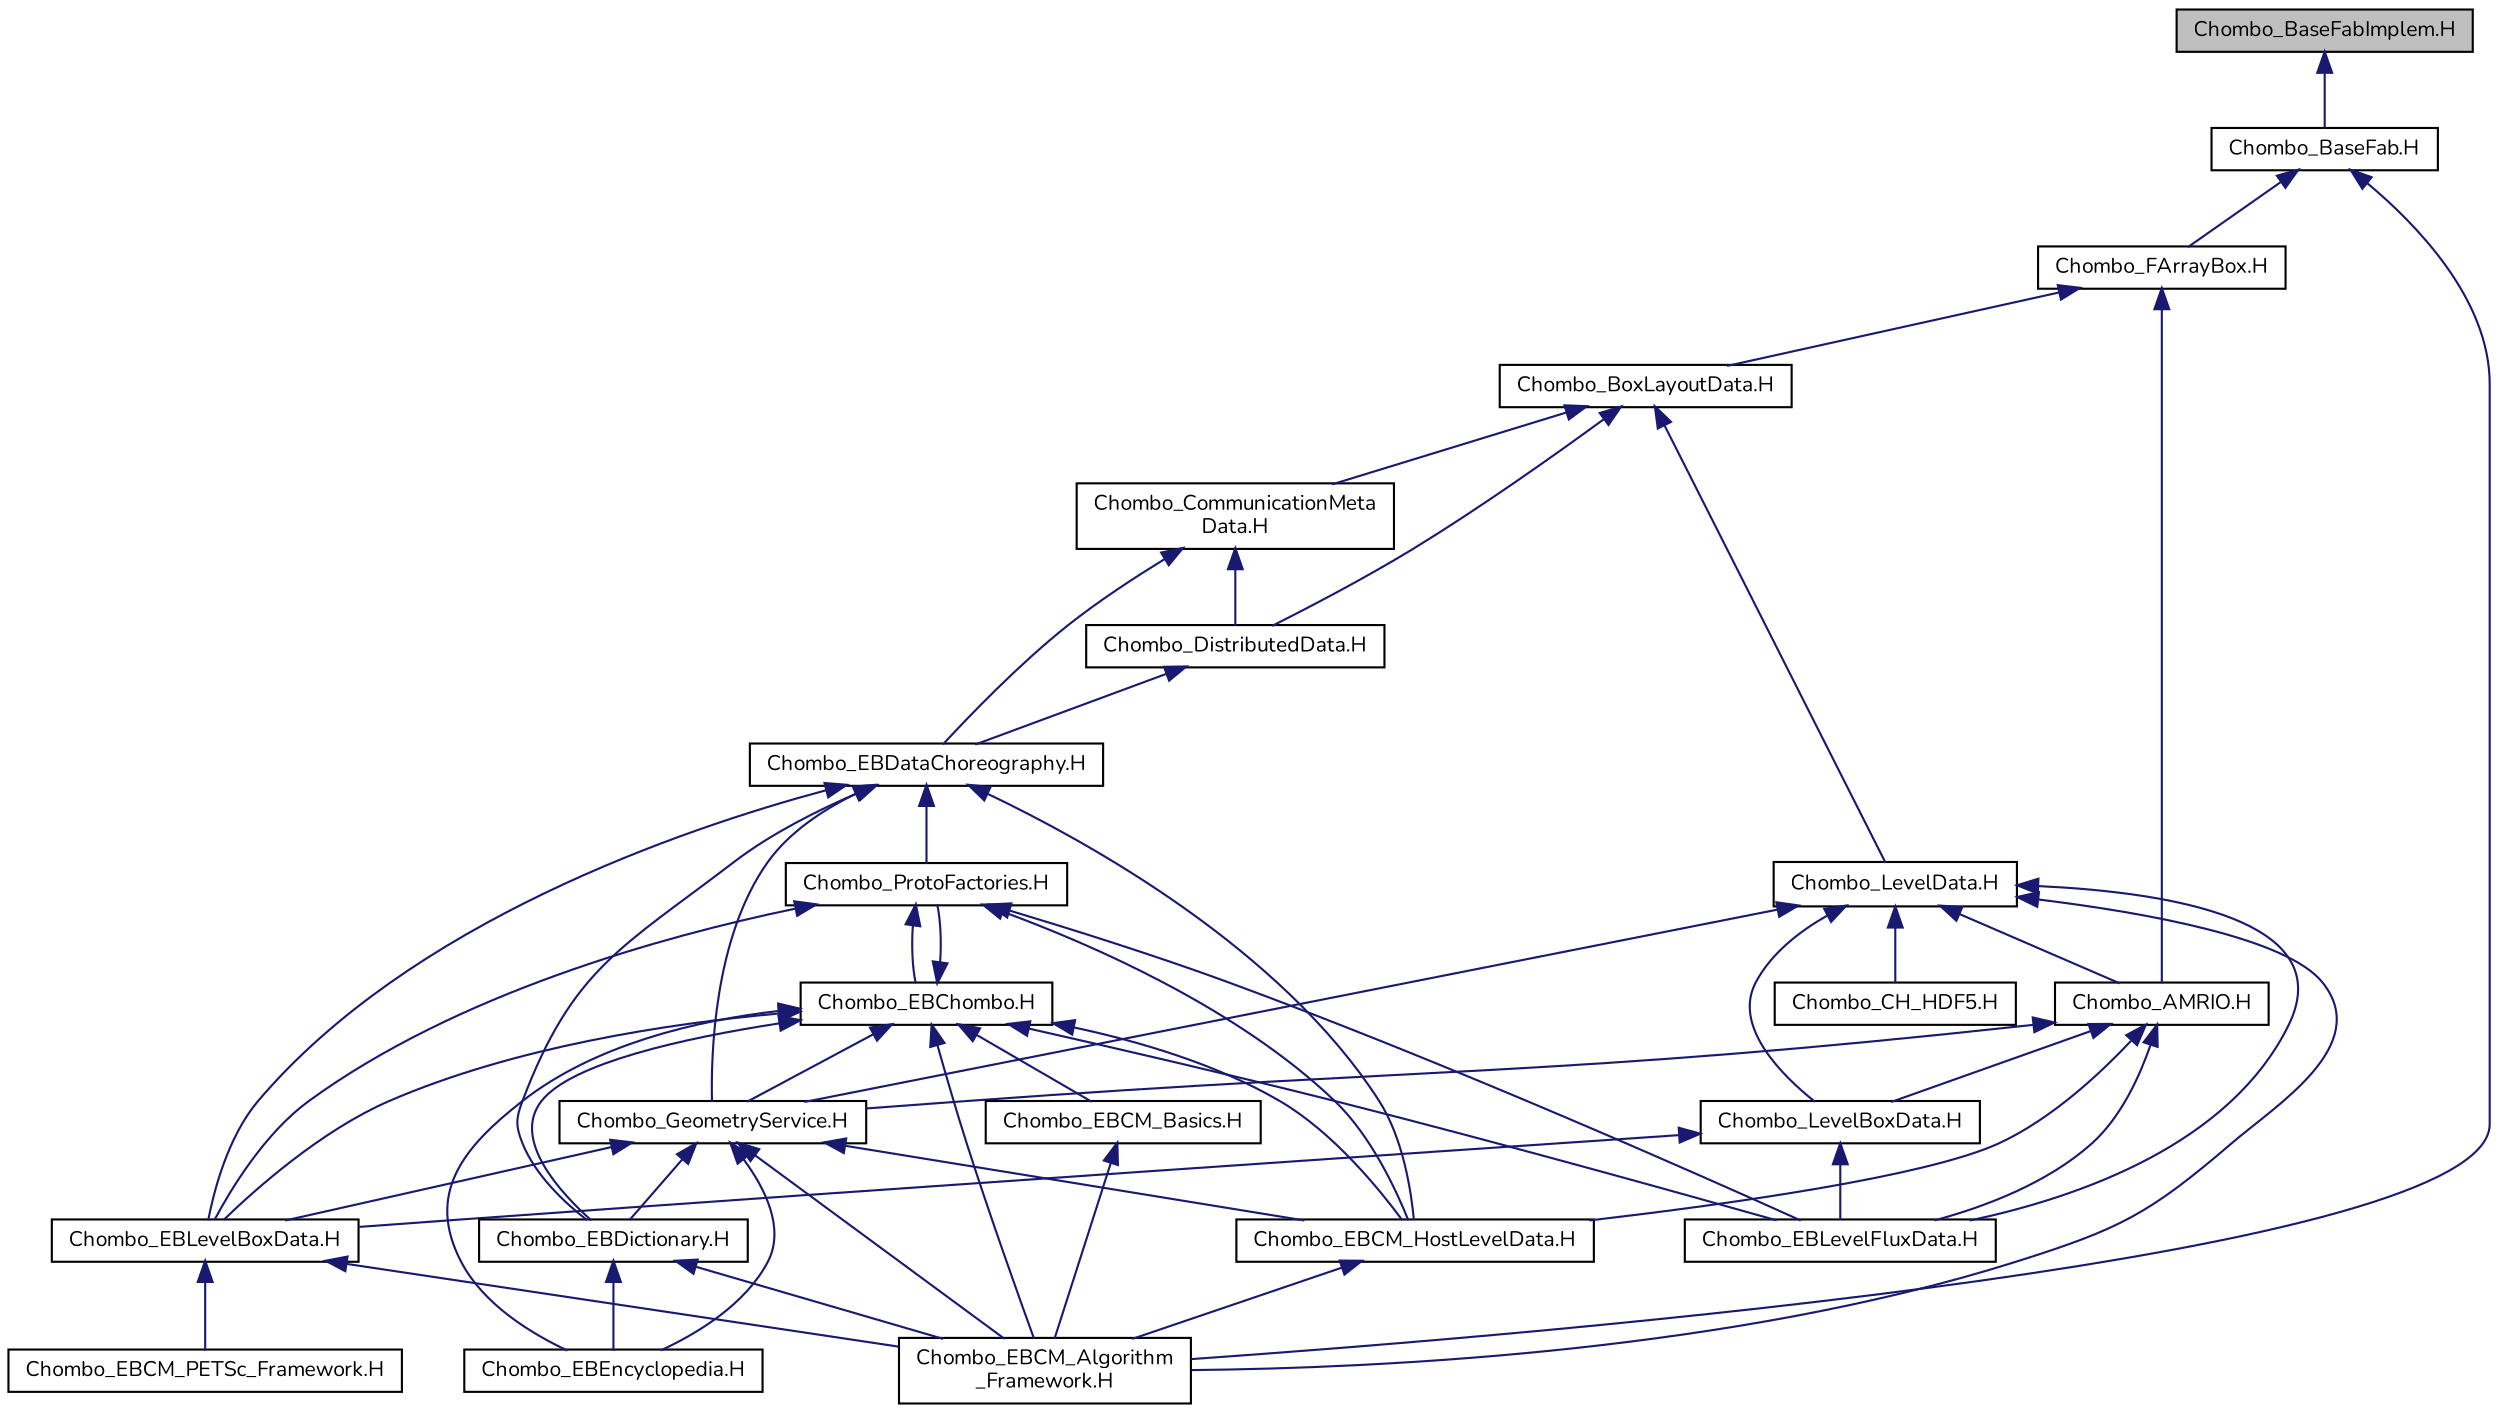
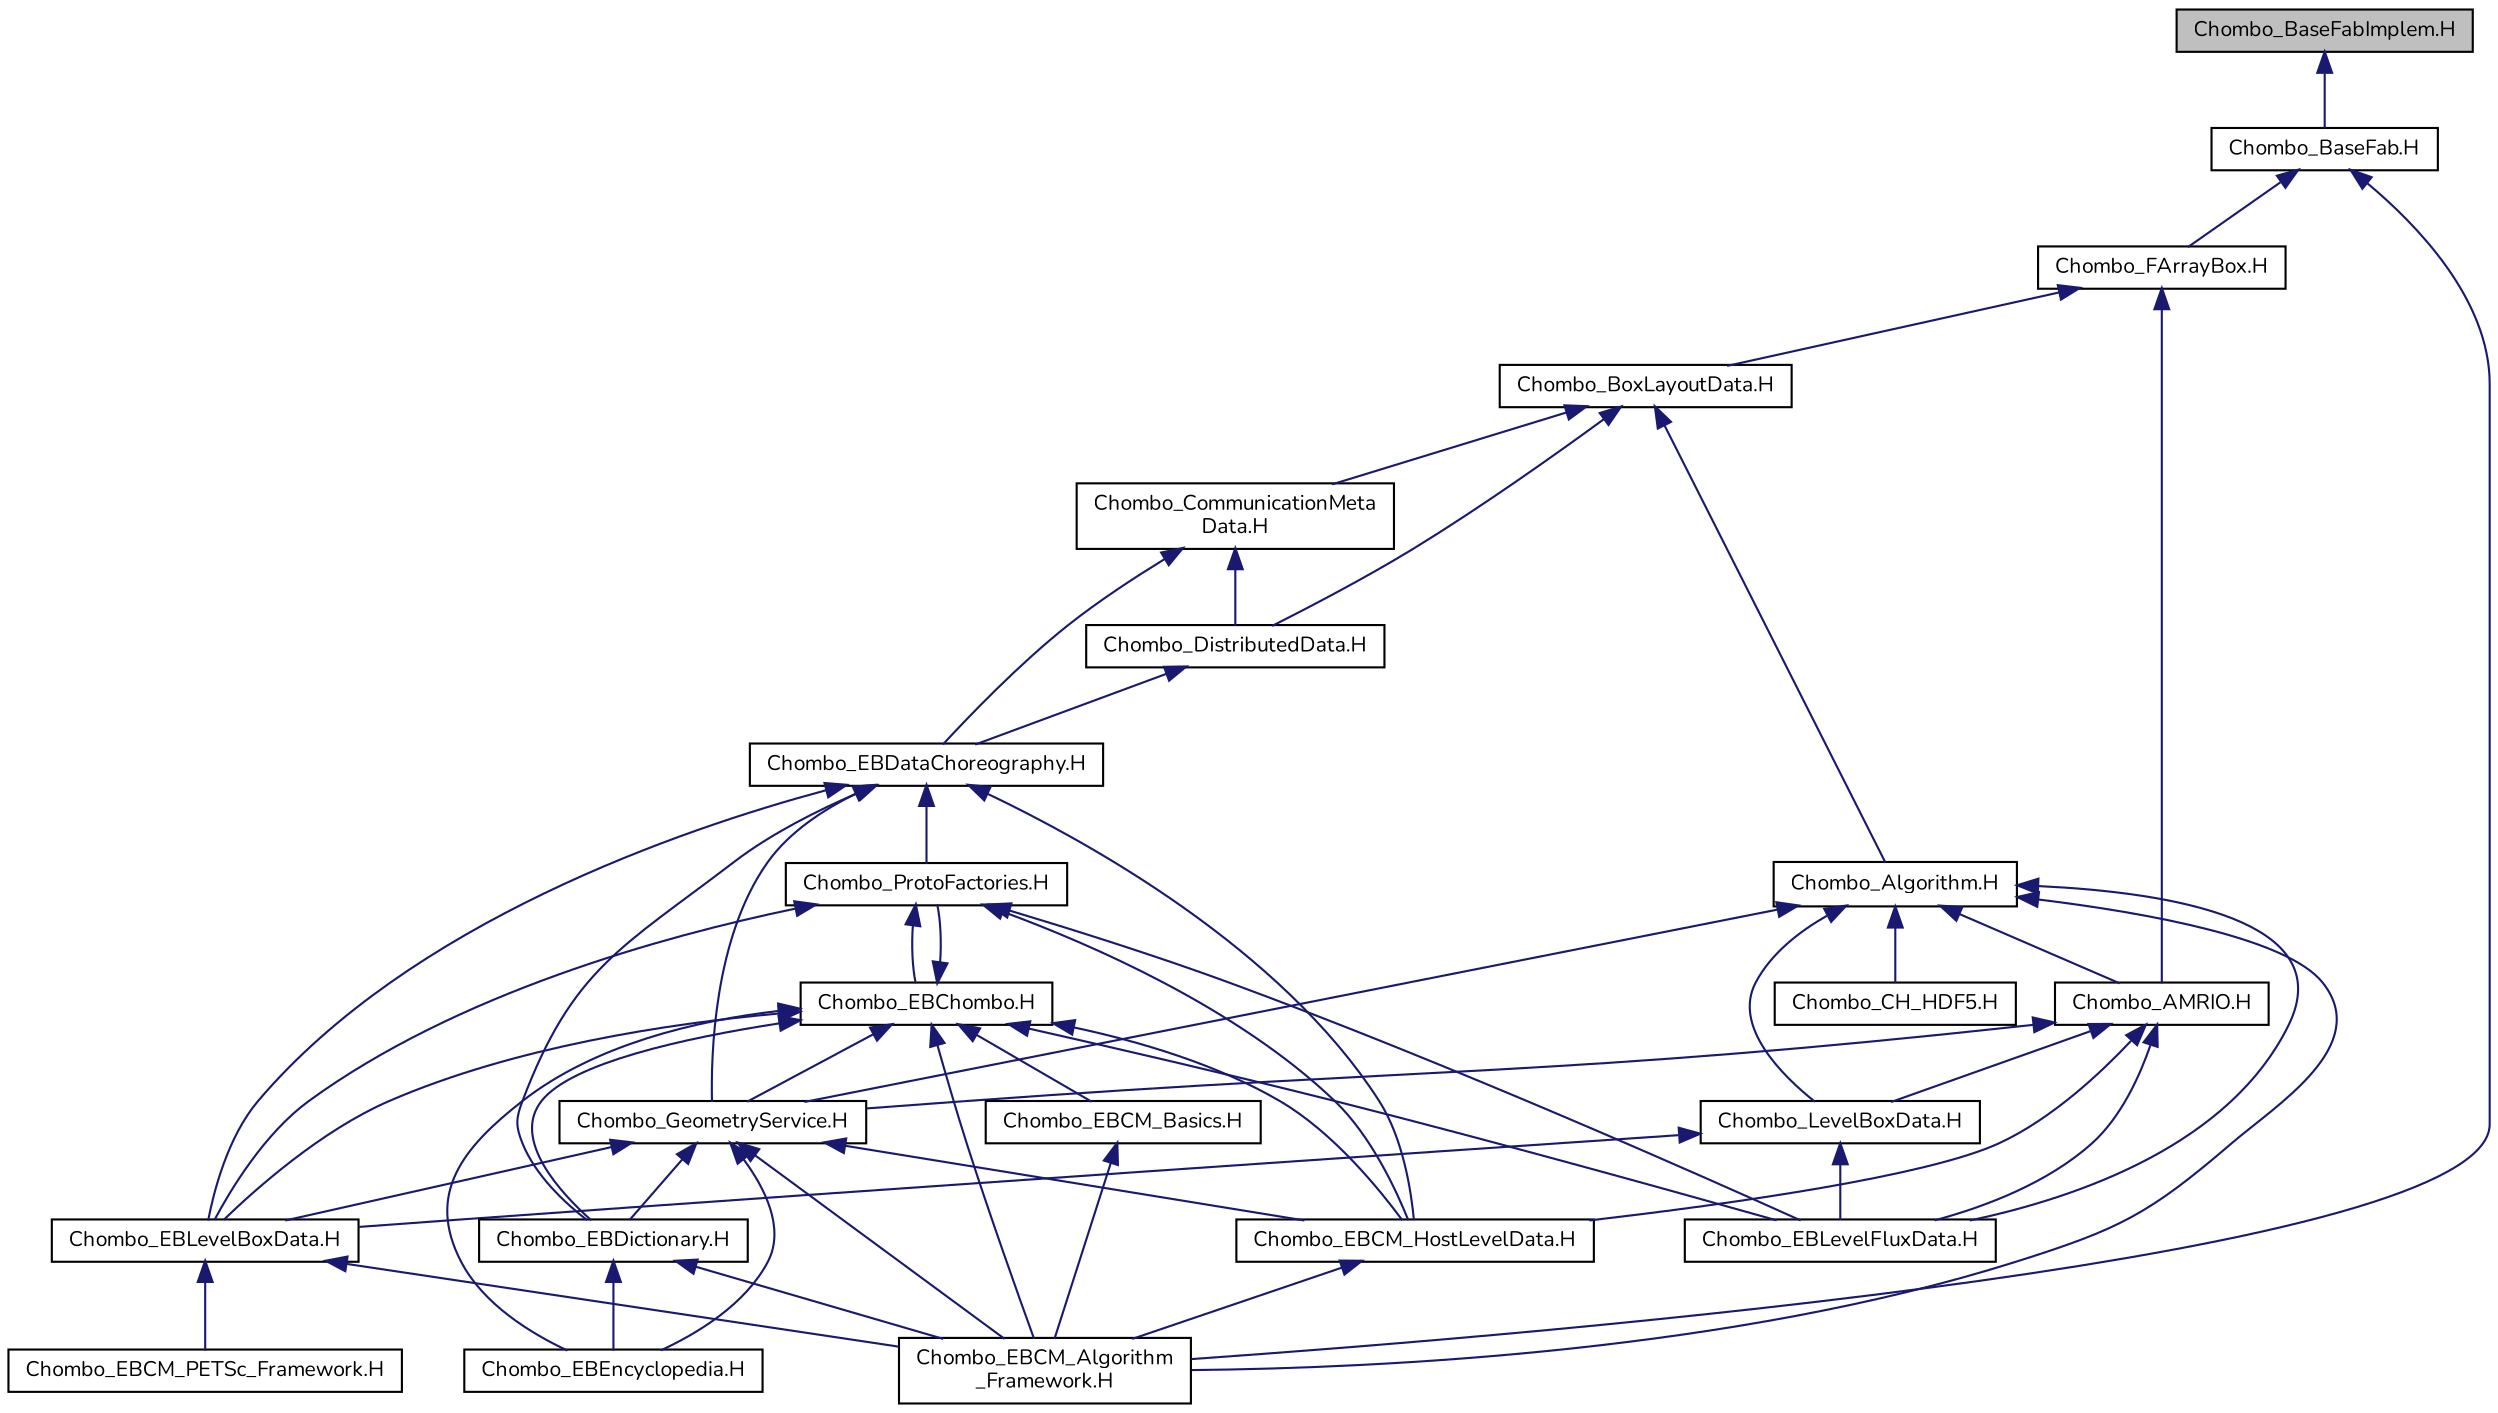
  digraph {
    fontname=Nunito
    node [color=black fillcolor=white fontname=Nunito fontsize=10 shape=record style=filled]
    edge [color=midnightblue dir=back fontname=Nunito fontsize=10 labelfontname=Helvetica labelfontsize=10 style=solid]
    n1 [fillcolor=grey75 fontcolor=black height=0.2 label="Chombo_BaseFabImplem.H" width=0.4]
    n2 [height=0.2 label="Chombo_BaseFab.H" width=0.4]
    n3 [height=0.2 label="Chombo_FArrayBox.H" width=0.4]
    n4 [height=0.2 label="Chombo_EBCM_Algorithm\l_Framework.H" width=0.4]
    n5 [height=0.2 label="Chombo_BoxLayoutData.H" width=0.4]
    n6 [height=0.2 label="Chombo_AMRIO.H" width=0.4]
-   n7 [height=0.2 label="Chombo_LevelData.H" width=0.4]
+   n7 [height=0.2 label="Chombo_Algorithm.H" width=0.4]
    n8 [height=0.2 label="Chombo_CommunicationMeta\lData.H" width=0.4]
    n9 [height=0.2 label="Chombo_DistributedData.H" width=0.4]
    n10 [height=0.2 label="Chombo_LevelBoxData.H" width=0.4]
    n11 [height=0.2 label="Chombo_EBLevelFluxData.H" width=0.4]
    n12 [height=0.2 label="Chombo_GeometryService.H" width=0.4]
    n13 [height=0.2 label="Chombo_EBCM_HostLevelData.H" width=0.4]
    n14 [height=0.2 label="Chombo_CH_HDF5.H" width=0.4]
    n15 [height=0.2 label="Chombo_EBDataChoreography.H" width=0.4]
    n16 [height=0.2 label="Chombo_EBLevelBoxData.H" width=0.4]
    n17 [height=0.2 label="Chombo_EBCM_PETSc_Framework.H" width=0.4]
    n18 [height=0.2 label="Chombo_EBDictionary.H" width=0.4]
    n19 [height=0.2 label="Chombo_EBEncyclopedia.H" width=0.4]
    n20 [height=0.2 label="Chombo_ProtoFactories.H" width=0.4]
    n21 [height=0.2 label="Chombo_EBChombo.H" width=0.4]
    n22 [height=0.2 label="Chombo_EBCM_Basics.H" width=0.4]
    n1 -> n2
    n2 -> n3
    n2 -> n4
    n3 -> n5
    n3 -> n6
    n5 -> n7
    n5 -> n8
    n5 -> n9
    n6 -> n10
    n6 -> n11
    n6 -> n12
    n6 -> n13
    n7 -> n4
    n7 -> n6
    n7 -> n10
    n7 -> n11
    n7 -> n12
    n7 -> n14
    n8 -> n9
    n8 -> n15
    n9 -> n15
    n10 -> n11
    n10 -> n16
    n12 -> n4
    n12 -> n13
    n12 -> n16
    n12 -> n18
    n12 -> n19
    n13 -> n4
    n15 -> n12
    n15 -> n13
    n15 -> n16
    n15 -> n18
    n15 -> n20
    n16 -> n4
    n16 -> n17
    n18 -> n4
    n18 -> n19
    n20 -> n11
    n20 -> n13
    n20 -> n16
    n20 -> n21
    n21 -> n4
    n21 -> n11
    n21 -> n12
    n21 -> n13
    n21 -> n16
    n21 -> n18
    n21 -> n19
    n21 -> n20
    n21 -> n22
    n22 -> n4
  }
